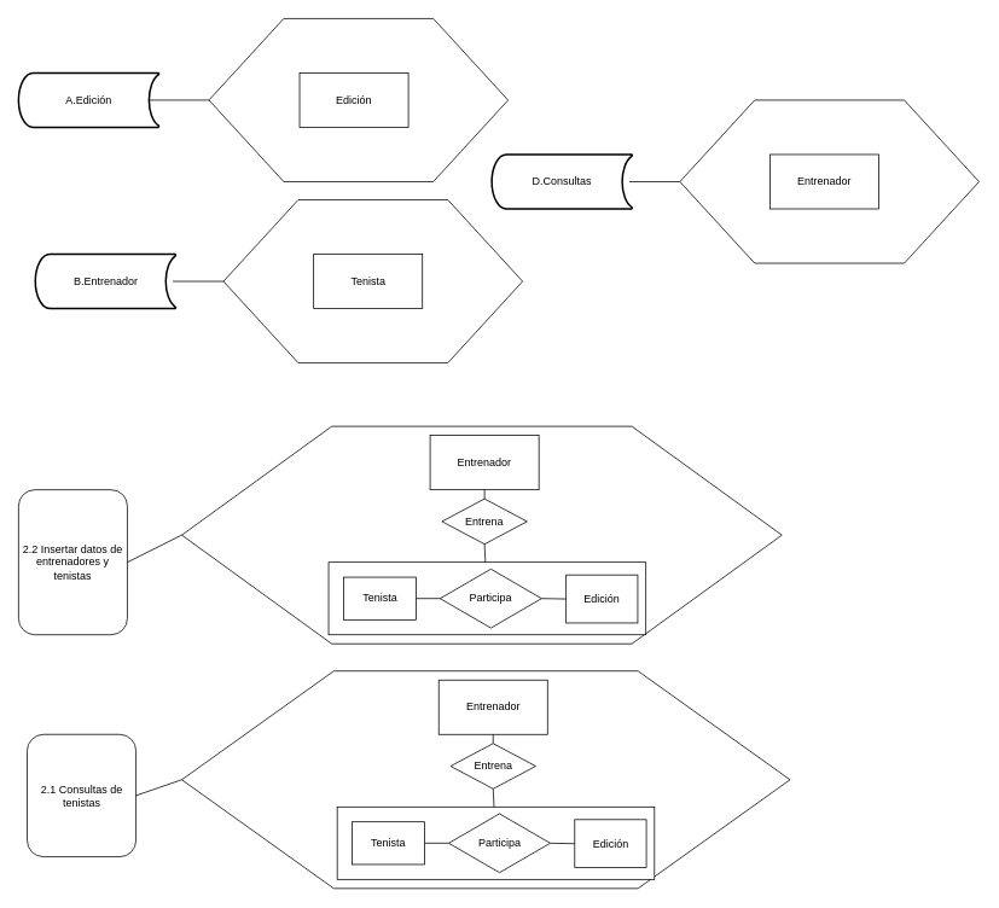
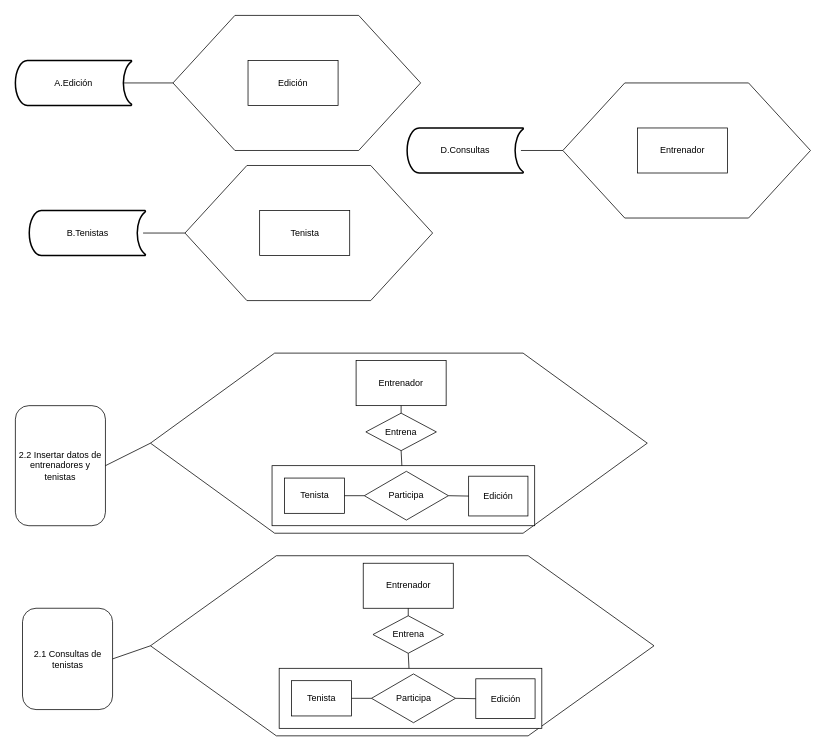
  <mxCell id="0" />
  <mxCell id="1" parent="0" />
  <mxCell id="2" value="" style="shape=hexagon;perimeter=hexagonPerimeter2;whiteSpace=wrap;html=1;" vertex="1" parent="1"><mxGeometry x="230" y="20" width="330" height="180" as="geometry" /></mxCell>
  <mxCell id="3" value="A.Edición" style="strokeWidth=2;html=1;shape=mxgraph.flowchart.stored_data;whiteSpace=wrap;" vertex="1" parent="1"><mxGeometry x="20" y="80" width="155" height="60" as="geometry" /></mxCell>
  <mxCell id="4" value="" style="endArrow=none;html=1;exitX=0.93;exitY=0.5;exitDx=0;exitDy=0;exitPerimeter=0;entryX=0;entryY=0.5;entryDx=0;entryDy=0;" edge="1" parent="1" source="3" target="2"><mxGeometry width="50" height="50" relative="1" as="geometry"><mxPoint x="190" y="130" as="sourcePoint" /><mxPoint x="240" y="80" as="targetPoint" /></mxGeometry></mxCell>
- <mxCell id="5" value="B.Entrenador" style="strokeWidth=2;html=1;shape=mxgraph.flowchart.stored_data;whiteSpace=wrap;" vertex="1" parent="1"><mxGeometry x="38.5" y="280" width="155" height="60" as="geometry" /></mxCell>
+ <mxCell id="5" value="B.Tenistas" style="strokeWidth=2;html=1;shape=mxgraph.flowchart.stored_data;whiteSpace=wrap;" vertex="1" parent="1"><mxGeometry x="38.5" y="280" width="155" height="60" as="geometry" /></mxCell>
  <mxCell id="6" value="" style="shape=hexagon;perimeter=hexagonPerimeter2;whiteSpace=wrap;html=1;" vertex="1" parent="1"><mxGeometry x="246" y="220" width="330" height="180" as="geometry" /></mxCell>
  <mxCell id="7" value="" style="endArrow=none;html=1;exitX=0.93;exitY=0.5;exitDx=0;exitDy=0;exitPerimeter=0;entryX=0;entryY=0.5;entryDx=0;entryDy=0;" edge="1" parent="1" target="6"><mxGeometry width="50" height="50" relative="1" as="geometry"><mxPoint x="190.15" y="310" as="sourcePoint" /><mxPoint x="256" y="280" as="targetPoint" /></mxGeometry></mxCell>
  <mxCell id="8" value="Edición" style="rounded=0;whiteSpace=wrap;html=1;" vertex="1" parent="1"><mxGeometry x="330" y="80" width="120" height="60" as="geometry" /></mxCell>
  <mxCell id="9" value="Tenista" style="rounded=0;whiteSpace=wrap;html=1;" vertex="1" parent="1"><mxGeometry x="345.5" y="280" width="120" height="60" as="geometry" /></mxCell>
  <mxCell id="10" value="2.2 Insertar datos de entrenadores y tenistas" style="rounded=1;whiteSpace=wrap;html=1;" vertex="1" parent="1"><mxGeometry x="20" y="540" width="120" height="160" as="geometry" /></mxCell>
  <mxCell id="11" value="" style="shape=hexagon;perimeter=hexagonPerimeter2;whiteSpace=wrap;html=1;" vertex="1" parent="1"><mxGeometry x="200" y="470" width="662" height="240" as="geometry" /></mxCell>
  <mxCell id="12" value="" style="endArrow=none;html=1;exitX=1;exitY=0.5;exitDx=0;exitDy=0;entryX=0;entryY=0.5;entryDx=0;entryDy=0;" edge="1" parent="1" source="10" target="11"><mxGeometry width="50" height="50" relative="1" as="geometry"><mxPoint x="156.15" y="620" as="sourcePoint" /><mxPoint x="222" y="590" as="targetPoint" /></mxGeometry></mxCell>
  <mxCell id="13" value="Entrenador" style="rounded=0;whiteSpace=wrap;html=1;" vertex="1" parent="1"><mxGeometry x="474" y="480" width="120" height="60" as="geometry" /></mxCell>
  <mxCell id="14" value="Entrena" style="rhombus;whiteSpace=wrap;html=1;" vertex="1" parent="1"><mxGeometry x="487" y="550" width="94" height="50" as="geometry" /></mxCell>
  <mxCell id="15" value="" style="endArrow=none;html=1;entryX=0.5;entryY=0;entryDx=0;entryDy=0;exitX=0.5;exitY=1;exitDx=0;exitDy=0;" edge="1" parent="1" source="13" target="14"><mxGeometry width="50" height="50" relative="1" as="geometry"><mxPoint x="296" y="600" as="sourcePoint" /><mxPoint x="346" y="550" as="targetPoint" /></mxGeometry></mxCell>
  <mxCell id="16" value="" style="rounded=0;whiteSpace=wrap;html=1;" vertex="1" parent="1"><mxGeometry x="362" y="620" width="350" height="80" as="geometry" /></mxCell>
  <mxCell id="17" value="Tenista" style="rounded=0;whiteSpace=wrap;html=1;" vertex="1" parent="1"><mxGeometry x="378.5" y="636.5" width="80" height="47" as="geometry" /></mxCell>
  <mxCell id="18" value="Edición" style="rounded=0;whiteSpace=wrap;html=1;" vertex="1" parent="1"><mxGeometry x="624" y="634" width="79" height="53" as="geometry" /></mxCell>
  <mxCell id="19" value="Participa" style="rhombus;whiteSpace=wrap;html=1;" vertex="1" parent="1"><mxGeometry x="485" y="627.5" width="112" height="65" as="geometry" /></mxCell>
  <mxCell id="20" value="" style="endArrow=none;html=1;exitX=1;exitY=0.5;exitDx=0;exitDy=0;entryX=0;entryY=0.5;entryDx=0;entryDy=0;" edge="1" parent="1" source="17" target="19"><mxGeometry width="50" height="50" relative="1" as="geometry"><mxPoint x="411.5" y="690.5" as="sourcePoint" /><mxPoint x="461.5" y="640.5" as="targetPoint" /></mxGeometry></mxCell>
  <mxCell id="21" value="" style="endArrow=none;html=1;exitX=0;exitY=0.5;exitDx=0;exitDy=0;entryX=1;entryY=0.5;entryDx=0;entryDy=0;" edge="1" parent="1" source="18" target="19"><mxGeometry width="50" height="50" relative="1" as="geometry"><mxPoint x="491.5" y="620.5" as="sourcePoint" /><mxPoint x="541.5" y="570.5" as="targetPoint" /></mxGeometry></mxCell>
  <mxCell id="22" value="" style="endArrow=none;html=1;entryX=0.5;entryY=1;entryDx=0;entryDy=0;" edge="1" parent="1" source="16" target="14"><mxGeometry width="50" height="50" relative="1" as="geometry"><mxPoint x="136" y="990" as="sourcePoint" /><mxPoint x="186" y="940" as="targetPoint" /></mxGeometry></mxCell>
  <mxCell id="23" value="D.Consultas" style="strokeWidth=2;html=1;shape=mxgraph.flowchart.stored_data;whiteSpace=wrap;" vertex="1" parent="1"><mxGeometry x="542" y="170" width="155" height="60" as="geometry" /></mxCell>
  <mxCell id="24" value="" style="shape=hexagon;perimeter=hexagonPerimeter2;whiteSpace=wrap;html=1;" vertex="1" parent="1"><mxGeometry x="749.5" y="110" width="330" height="180" as="geometry" /></mxCell>
  <mxCell id="25" value="" style="endArrow=none;html=1;exitX=0.93;exitY=0.5;exitDx=0;exitDy=0;exitPerimeter=0;entryX=0;entryY=0.5;entryDx=0;entryDy=0;" edge="1" parent="1" target="24"><mxGeometry width="50" height="50" relative="1" as="geometry"><mxPoint x="693.65" y="200" as="sourcePoint" /><mxPoint x="759.5" y="170" as="targetPoint" /></mxGeometry></mxCell>
  <mxCell id="26" value="Entrenador" style="rounded=0;whiteSpace=wrap;html=1;" vertex="1" parent="1"><mxGeometry x="849" y="170" width="120" height="60" as="geometry" /></mxCell>
  <mxCell id="27" value="2.1 Consultas de tenistas" style="rounded=1;whiteSpace=wrap;html=1;" vertex="1" parent="1"><mxGeometry x="29.5" y="810" width="120" height="135" as="geometry" /></mxCell>
  <mxCell id="28" value="" style="shape=hexagon;perimeter=hexagonPerimeter2;whiteSpace=wrap;html=1;" vertex="1" parent="1"><mxGeometry x="200" y="740" width="671" height="240" as="geometry" /></mxCell>
  <mxCell id="29" value="" style="endArrow=none;html=1;exitX=1;exitY=0.5;exitDx=0;exitDy=0;entryX=0;entryY=0.5;entryDx=0;entryDy=0;" edge="1" parent="1" source="27" target="28"><mxGeometry width="50" height="50" relative="1" as="geometry"><mxPoint x="165.65" y="890" as="sourcePoint" /><mxPoint x="231.5" y="860" as="targetPoint" /></mxGeometry></mxCell>
  <mxCell id="30" value="Entrenador" style="rounded=0;whiteSpace=wrap;html=1;" vertex="1" parent="1"><mxGeometry x="483.5" y="750" width="120" height="60" as="geometry" /></mxCell>
  <mxCell id="31" value="Entrena" style="rhombus;whiteSpace=wrap;html=1;" vertex="1" parent="1"><mxGeometry x="496.5" y="820" width="94" height="50" as="geometry" /></mxCell>
  <mxCell id="32" value="" style="endArrow=none;html=1;entryX=0.5;entryY=0;entryDx=0;entryDy=0;exitX=0.5;exitY=1;exitDx=0;exitDy=0;" edge="1" parent="1" source="30" target="31"><mxGeometry width="50" height="50" relative="1" as="geometry"><mxPoint x="305.5" y="870" as="sourcePoint" /><mxPoint x="355.5" y="820" as="targetPoint" /></mxGeometry></mxCell>
  <mxCell id="33" value="" style="rounded=0;whiteSpace=wrap;html=1;" vertex="1" parent="1"><mxGeometry x="371.5" y="890" width="350" height="80" as="geometry" /></mxCell>
  <mxCell id="34" value="Tenista" style="rounded=0;whiteSpace=wrap;html=1;" vertex="1" parent="1"><mxGeometry x="388" y="906.5" width="80" height="47" as="geometry" /></mxCell>
  <mxCell id="35" value="Edición" style="rounded=0;whiteSpace=wrap;html=1;" vertex="1" parent="1"><mxGeometry x="633.5" y="904" width="79" height="53" as="geometry" /></mxCell>
  <mxCell id="36" value="Participa" style="rhombus;whiteSpace=wrap;html=1;" vertex="1" parent="1"><mxGeometry x="494.5" y="897.5" width="112" height="65" as="geometry" /></mxCell>
  <mxCell id="37" value="" style="endArrow=none;html=1;exitX=1;exitY=0.5;exitDx=0;exitDy=0;entryX=0;entryY=0.5;entryDx=0;entryDy=0;" edge="1" parent="1" source="34" target="36"><mxGeometry width="50" height="50" relative="1" as="geometry"><mxPoint x="421" y="960.5" as="sourcePoint" /><mxPoint x="471" y="910.5" as="targetPoint" /></mxGeometry></mxCell>
  <mxCell id="38" value="" style="endArrow=none;html=1;exitX=0;exitY=0.5;exitDx=0;exitDy=0;entryX=1;entryY=0.5;entryDx=0;entryDy=0;" edge="1" parent="1" source="35" target="36"><mxGeometry width="50" height="50" relative="1" as="geometry"><mxPoint x="501" y="890.5" as="sourcePoint" /><mxPoint x="551" y="840.5" as="targetPoint" /></mxGeometry></mxCell>
  <mxCell id="39" value="" style="endArrow=none;html=1;entryX=0.5;entryY=1;entryDx=0;entryDy=0;" edge="1" parent="1" source="33" target="31"><mxGeometry width="50" height="50" relative="1" as="geometry"><mxPoint x="145.5" y="1260" as="sourcePoint" /><mxPoint x="195.5" y="1210" as="targetPoint" /></mxGeometry></mxCell>
